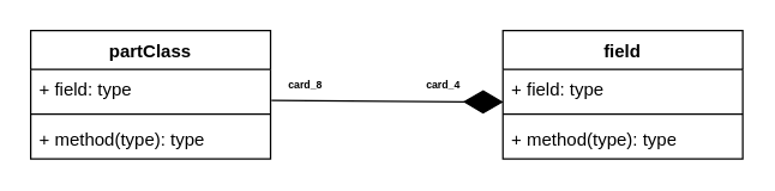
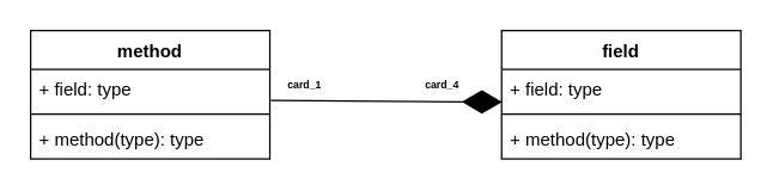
  <mxCell id="0" />
  <mxCell id="1" parent="0" />
- <mxCell id="2" value="partClass" style="swimlane;fontStyle=1;align=center;verticalAlign=top;childLayout=stackLayout;horizontal=1;startSize=26;horizontalStack=0;resizeParent=1;resizeParentMax=0;resizeLast=0;collapsible=1;marginBottom=0;whiteSpace=wrap;html=1;" vertex="1" parent="1"><mxGeometry x="20" y="20" width="160" height="86" as="geometry" /></mxCell>
+ <mxCell id="2" value="method" style="swimlane;fontStyle=1;align=center;verticalAlign=top;childLayout=stackLayout;horizontal=1;startSize=26;horizontalStack=0;resizeParent=1;resizeParentMax=0;resizeLast=0;collapsible=1;marginBottom=0;whiteSpace=wrap;html=1;" vertex="1" parent="1"><mxGeometry x="20" y="20" width="160" height="86" as="geometry" /></mxCell>
  <mxCell id="3" value="+ field: type" style="text;strokeColor=none;fillColor=none;align=left;verticalAlign=top;spacingLeft=4;spacingRight=4;overflow=hidden;rotatable=0;points=[[0,0.5],[1,0.5]];portConstraint=eastwest;whiteSpace=wrap;html=1;" vertex="1" parent="2"><mxGeometry y="26" width="160" height="26" as="geometry" /></mxCell>
  <mxCell id="4" value="" style="line;strokeWidth=1;fillColor=none;align=left;verticalAlign=middle;spacingTop=-1;spacingLeft=3;spacingRight=3;rotatable=0;labelPosition=right;points=[];portConstraint=eastwest;strokeColor=inherit;" vertex="1" parent="2"><mxGeometry y="52" width="160" height="8" as="geometry" /></mxCell>
  <mxCell id="5" value="+ method(type): type" style="text;strokeColor=none;fillColor=none;align=left;verticalAlign=top;spacingLeft=4;spacingRight=4;overflow=hidden;rotatable=0;points=[[0,0.5],[1,0.5]];portConstraint=eastwest;whiteSpace=wrap;html=1;" vertex="1" parent="2"><mxGeometry y="60" width="160" height="26" as="geometry" /></mxCell>
  <mxCell id="6" value="field" style="swimlane;fontStyle=1;align=center;verticalAlign=top;childLayout=stackLayout;horizontal=1;startSize=26;horizontalStack=0;resizeParent=1;resizeParentMax=0;resizeLast=0;collapsible=1;marginBottom=0;whiteSpace=wrap;html=1;" vertex="1" parent="1"><mxGeometry x="335" y="20" width="160" height="86" as="geometry" /></mxCell>
  <mxCell id="7" value="+ field: type" style="text;strokeColor=none;fillColor=none;align=left;verticalAlign=top;spacingLeft=4;spacingRight=4;overflow=hidden;rotatable=0;points=[[0,0.5],[1,0.5]];portConstraint=eastwest;whiteSpace=wrap;html=1;" vertex="1" parent="6"><mxGeometry y="26" width="160" height="26" as="geometry" /></mxCell>
  <mxCell id="8" value="" style="line;strokeWidth=1;fillColor=none;align=left;verticalAlign=middle;spacingTop=-1;spacingLeft=3;spacingRight=3;rotatable=0;labelPosition=right;points=[];portConstraint=eastwest;strokeColor=inherit;" vertex="1" parent="6"><mxGeometry y="52" width="160" height="8" as="geometry" /></mxCell>
  <mxCell id="9" value="+ method(type): type" style="text;strokeColor=none;fillColor=none;align=left;verticalAlign=top;spacingLeft=4;spacingRight=4;overflow=hidden;rotatable=0;points=[[0,0.5],[1,0.5]];portConstraint=eastwest;whiteSpace=wrap;html=1;" vertex="1" parent="6"><mxGeometry y="60" width="160" height="26" as="geometry" /></mxCell>
- <mxCell id="10" value="&lt;font style=&quot;font-size: 7px;&quot;&gt;card_8&lt;/font&gt;" style="text;align=center;fontStyle=1;verticalAlign=middle;spacingLeft=3;spacingRight=3;strokeColor=none;rotatable=0;points=[[0,0.5],[1,0.5]];portConstraint=eastwest;html=1;" vertex="1" parent="1"><mxGeometry x="190" y="50" width="25" height="10" as="geometry" /></mxCell>
+ <mxCell id="10" value="&lt;font style=&quot;font-size: 7px;&quot;&gt;card_1&lt;/font&gt;" style="text;align=center;fontStyle=1;verticalAlign=middle;spacingLeft=3;spacingRight=3;strokeColor=none;rotatable=0;points=[[0,0.5],[1,0.5]];portConstraint=eastwest;html=1;" vertex="1" parent="1"><mxGeometry x="190" y="50" width="25" height="10" as="geometry" /></mxCell>
  <mxCell id="11" value="&lt;font style=&quot;font-size: 7px;&quot;&gt;card_4&lt;/font&gt;" style="text;align=center;fontStyle=1;verticalAlign=middle;spacingLeft=3;spacingRight=3;strokeColor=none;rotatable=0;points=[[0,0.5],[1,0.5]];portConstraint=eastwest;html=1;" vertex="1" parent="1"><mxGeometry x="280" y="50" width="30" height="10" as="geometry" /></mxCell>
  <mxCell id="12" value="" style="endArrow=diamondThin;endFill=1;endSize=24;html=1;rounded=0;exitX=1.004;exitY=0.804;exitDx=0;exitDy=0;exitPerimeter=0;entryX=0.002;entryY=0.844;entryDx=0;entryDy=0;entryPerimeter=0;" edge="1" parent="1" source="3" target="7"><mxGeometry width="160" relative="1" as="geometry"><mxPoint x="230" y="210" as="sourcePoint" /><mxPoint x="330" y="70" as="targetPoint" /></mxGeometry></mxCell>
